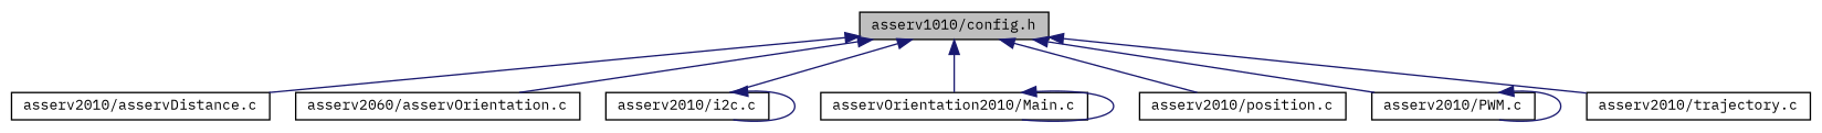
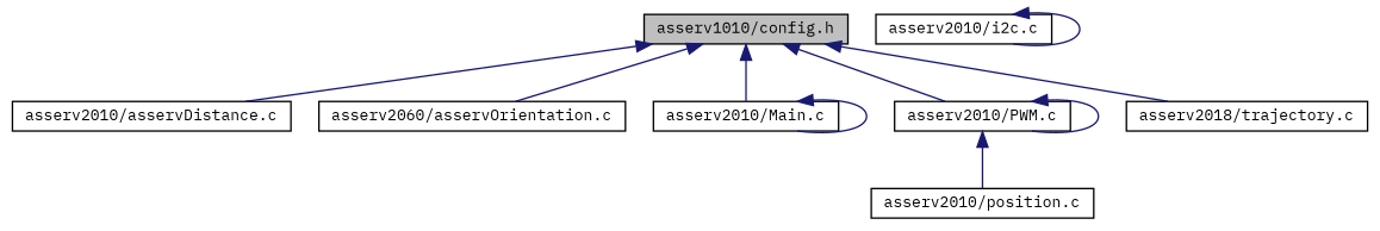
  digraph {
    fontname="IBM Plex Mono"
    node [color=black fillcolor=white fontname="IBM Plex Mono" fontsize=10 shape=record style=filled]
    edge [color=midnightblue dir=back fontname="IBM Plex Mono" fontsize=10 labelfontname=FreeSans labelfontsize=10 style=solid]
    n1 [fillcolor=grey75 fontcolor=black height=0.2 label="asserv1010/config.h" width=0.4]
    n2 [height=0.2 label="asserv2010/asservDistance.c" width=0.4]
    n3 [height=0.2 label="asserv2060/asservOrientation.c" width=0.4]
    n4 [height=0.2 label="asserv2010/i2c.c" width=0.4]
-   n5 [height=0.2 label="asservOrientation2010/Main.c" width=0.4]
+   n5 [height=0.2 label="asserv2010/Main.c" width=0.4]
    n6 [height=0.2 label="asserv2010/position.c" width=0.4]
    n7 [height=0.2 label="asserv2010/PWM.c" width=0.4]
-   n8 [height=0.2 label="asserv2010/trajectory.c" width=0.4]
+   n8 [height=0.2 label="asserv2018/trajectory.c" width=0.4]
    n1 -> n2
    n1 -> n3
-   n1 -> n4
    n1 -> n5
-   n1 -> n6
+   n7 -> n6
    n1 -> n7
    n1 -> n8
    n4 -> n4
    n5 -> n5
    n7 -> n7
  }
